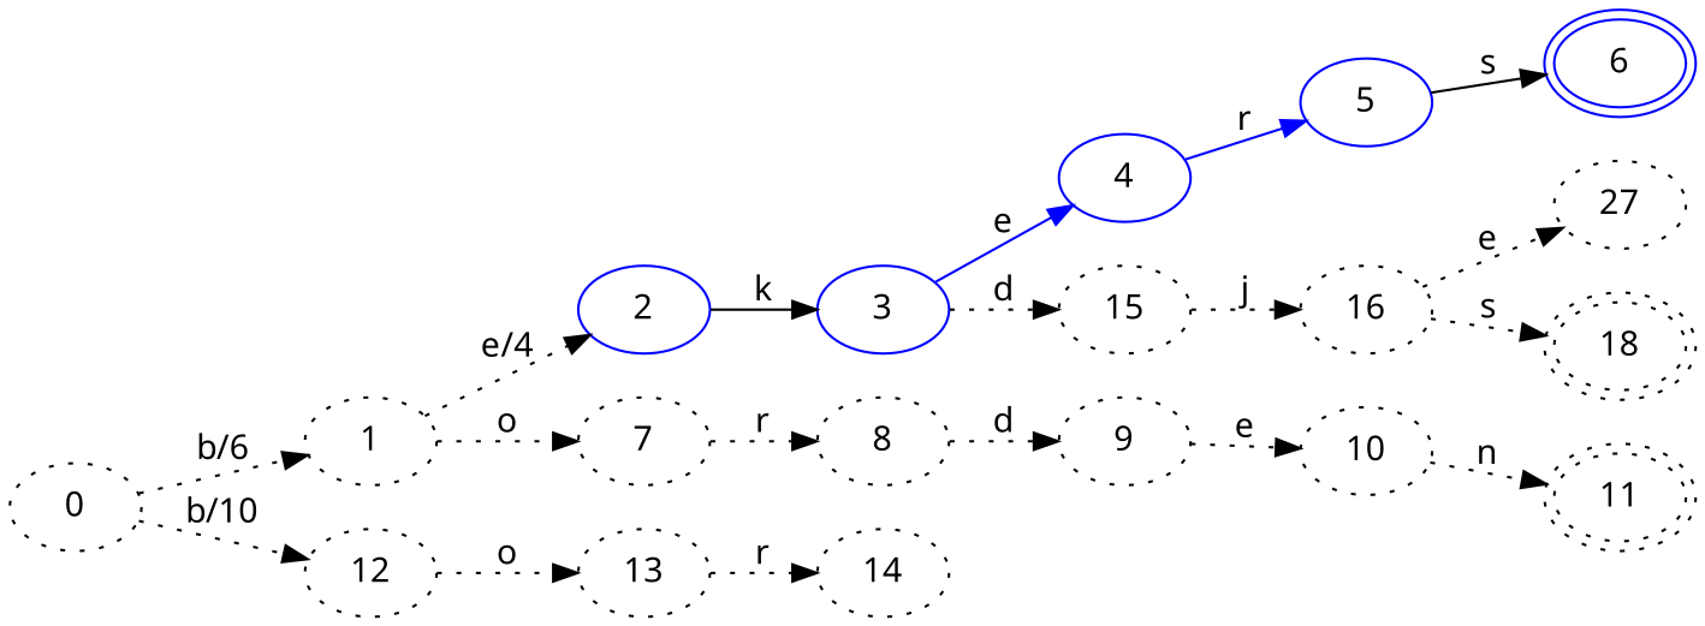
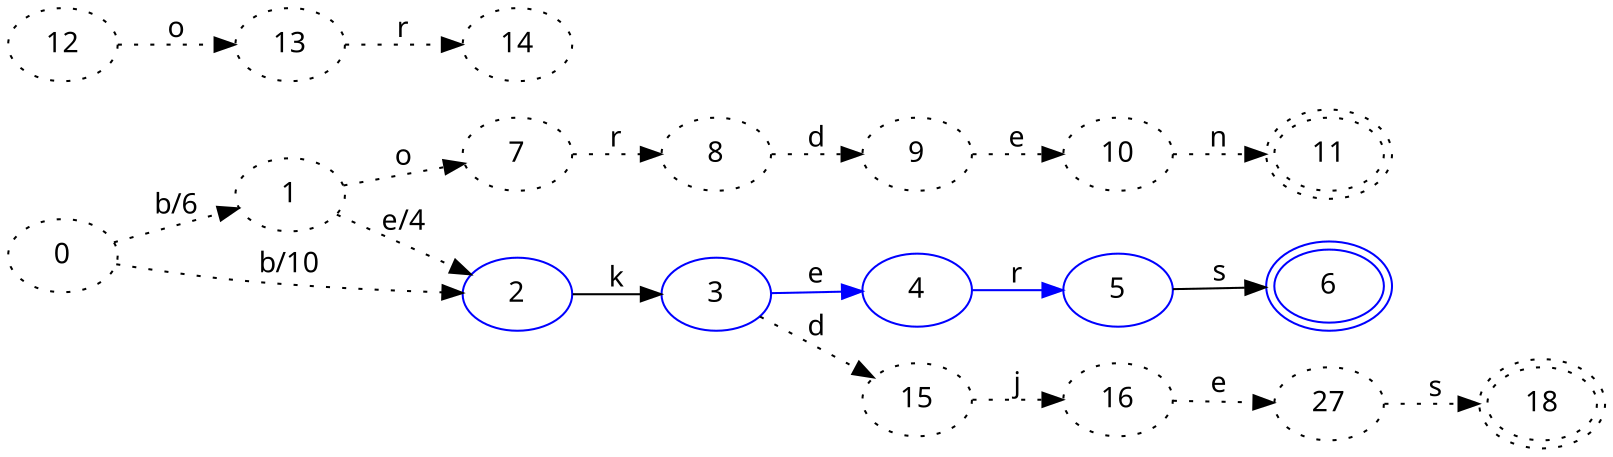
  digraph {
    fontname="Noto Sans"
    labeljust=l
    labelloc=l
    rankdir=LR
    node [fontname="Noto Sans" style=dotted]
    edge [fontname="Noto Sans" style=dotted]
    0
    1
    12
    2 [color=blue style=""]
    7
    13
    3 [color=blue style=""]
    8
    4 [color=blue style=""]
    15
    5 [color=blue style=""]
    6 [color=blue peripheries=2 style=""]
    9
    10
    11 [peripheries=2]
    14
    16
    n18 [label=27]
    18 [peripheries=2]
    0 -> 1 [label="b/6"]
-   0 -> 12 [label="b/10"]
+   0 -> 2 [label="b/10"]
    1 -> 2 [label="e/4"]
    1 -> 7 [label=o]
    12 -> 13 [label=o]
    2 -> 3 [color=black label=k style=""]
    7 -> 8 [label=r]
    13 -> 14 [label=r]
    3 -> 4 [color=blue label=e style=""]
    3 -> 15 [label=d]
    8 -> 9 [label=d]
    4 -> 5 [color=blue label=r style=""]
    15 -> 16 [label=j]
    5 -> 6 [color=black label=s style=""]
    9 -> 10 [label=e]
    10 -> 11 [label=n]
    16 -> n18 [label=e]
-   16 -> 18 [label=s]
+   n18 -> 18 [label=s]
  }
